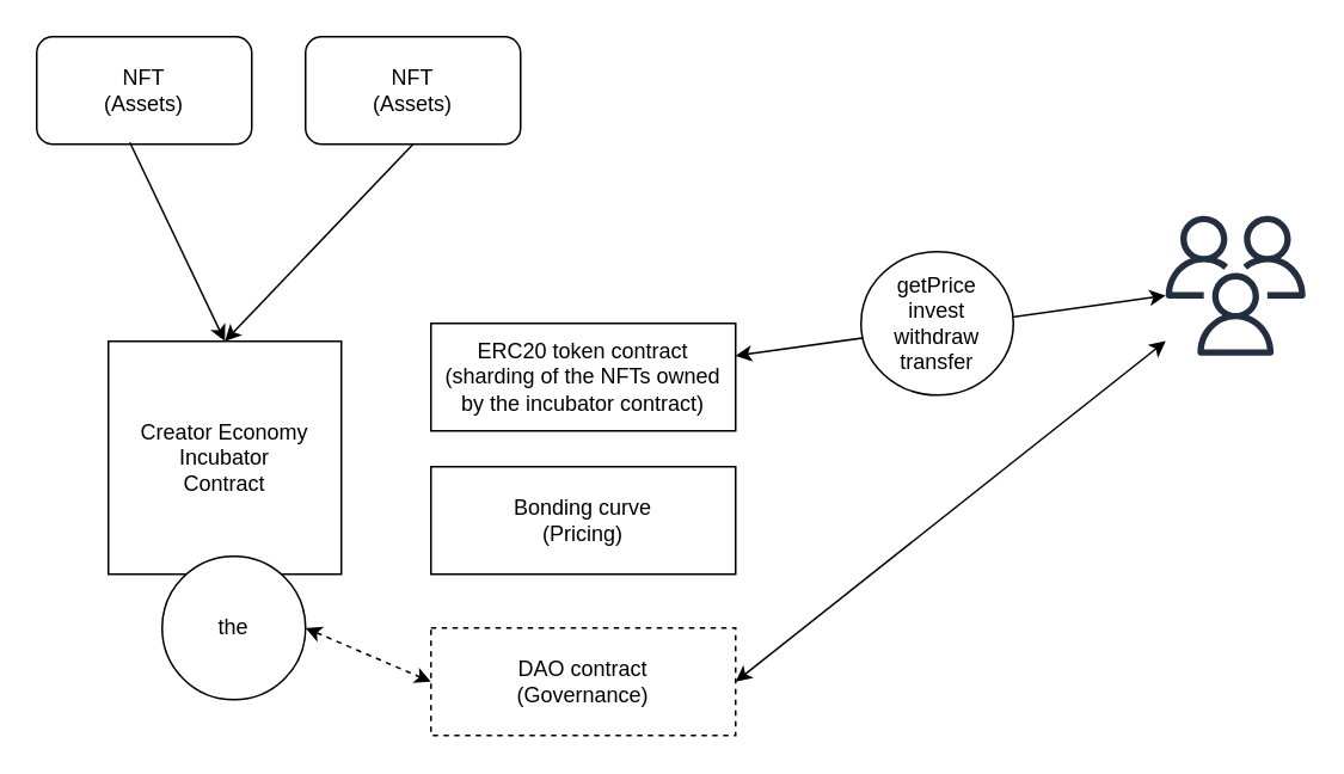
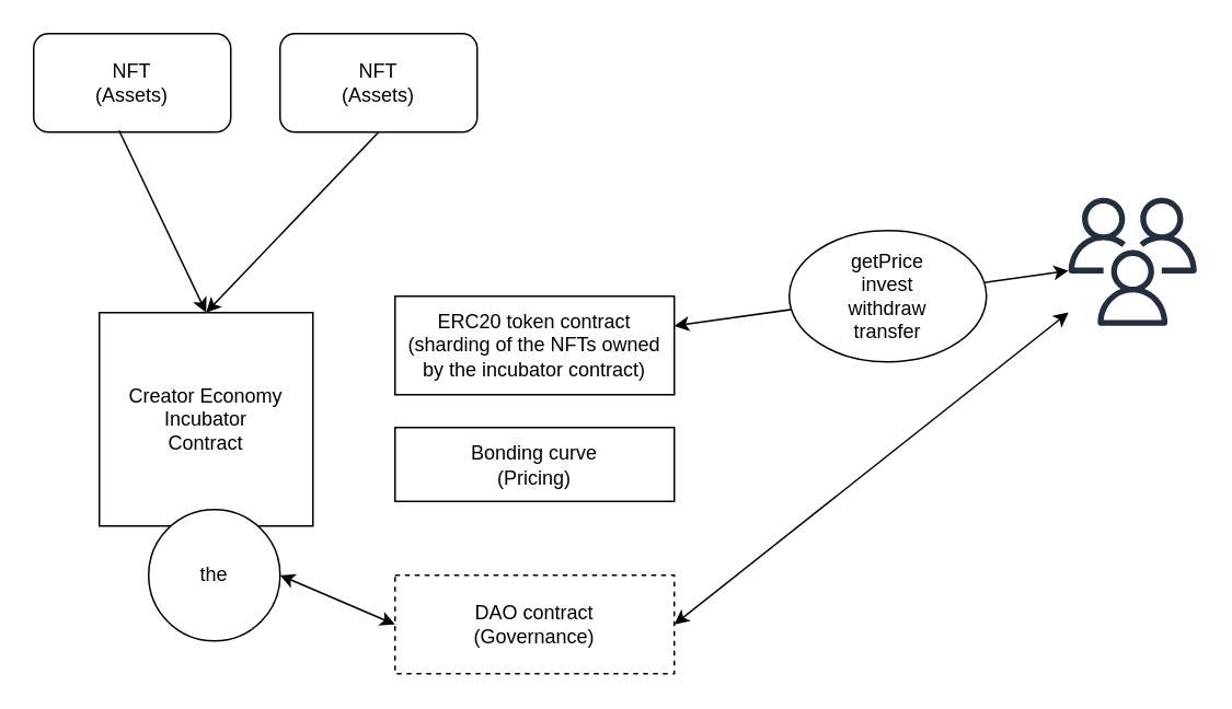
  <mxCell id="0" />
  <mxCell id="1" parent="0" />
  <mxCell id="2" value="Creator Economy Incubator&lt;br&gt;Contract" style="whiteSpace=wrap;html=1;aspect=fixed;" vertex="1" parent="1"><mxGeometry x="60" y="190" width="130" height="130" as="geometry" /></mxCell>
  <mxCell id="3" value="NFT&lt;br&gt;(Assets)" style="rounded=1;whiteSpace=wrap;html=1;" vertex="1" parent="1"><mxGeometry x="20" y="20" width="120" height="60" as="geometry" /></mxCell>
  <mxCell id="4" value="NFT&lt;br&gt;(Assets)" style="rounded=1;whiteSpace=wrap;html=1;" vertex="1" parent="1"><mxGeometry x="170" y="20" width="120" height="60" as="geometry" /></mxCell>
  <mxCell id="5" value="" style="endArrow=classic;html=1;exitX=0.433;exitY=0.983;exitDx=0;exitDy=0;exitPerimeter=0;entryX=0.5;entryY=0;entryDx=0;entryDy=0;" edge="1" parent="1" source="3" target="2"><mxGeometry width="50" height="50" relative="1" as="geometry"><mxPoint x="270" y="360" as="sourcePoint" /><mxPoint x="320" y="310" as="targetPoint" /></mxGeometry></mxCell>
  <mxCell id="6" value="" style="endArrow=classic;html=1;exitX=0.5;exitY=1;exitDx=0;exitDy=0;entryX=0.5;entryY=0;entryDx=0;entryDy=0;" edge="1" parent="1" source="4" target="2"><mxGeometry width="50" height="50" relative="1" as="geometry"><mxPoint x="270" y="360" as="sourcePoint" /><mxPoint x="320" y="310" as="targetPoint" /></mxGeometry></mxCell>
  <mxCell id="7" value="ERC20 token contract&lt;br&gt;(sharding of the NFTs owned by the incubator contract)" style="rounded=0;whiteSpace=wrap;html=1;" vertex="1" parent="1"><mxGeometry x="240" y="180" width="170" height="60" as="geometry" /></mxCell>
- <mxCell id="8" value="Bonding curve&lt;br&gt;(Pricing)" style="rounded=0;whiteSpace=wrap;html=1;" vertex="1" parent="1"><mxGeometry x="240" y="260" width="170" height="60" as="geometry" /></mxCell>
+ <mxCell id="8" value="Bonding curve&lt;br&gt;(Pricing)" style="rounded=0;whiteSpace=wrap;html=1;" vertex="1" parent="1"><mxGeometry x="240" y="260" width="170" height="45" as="geometry" /></mxCell>
  <mxCell id="9" value="DAO contract&lt;br&gt;(Governance)" style="rounded=0;whiteSpace=wrap;html=1;dashed=1;" vertex="1" parent="1"><mxGeometry x="240" y="350" width="170" height="60" as="geometry" /></mxCell>
  <mxCell id="10" value="" style="outlineConnect=0;fontColor=#232F3E;gradientColor=none;fillColor=#232F3E;strokeColor=none;dashed=0;verticalLabelPosition=bottom;verticalAlign=top;align=center;html=1;fontSize=12;fontStyle=0;aspect=fixed;pointerEvents=1;shape=mxgraph.aws4.users;" vertex="1" parent="1"><mxGeometry x="650" y="120" width="78" height="78" as="geometry" /></mxCell>
  <mxCell id="11" value="" style="endArrow=classic;startArrow=classic;html=1;" edge="1" parent="1" source="10" target="7"><mxGeometry width="50" height="50" relative="1" as="geometry"><mxPoint x="440" y="340" as="sourcePoint" /><mxPoint x="490" y="290" as="targetPoint" /></mxGeometry></mxCell>
- <mxCell id="12" value="getPrice&lt;br&gt;invest&lt;br&gt;withdraw&lt;br&gt;transfer" style="ellipse;whiteSpace=wrap;html=1;" vertex="1" parent="1"><mxGeometry x="480" y="140" width="85" height="80" as="geometry" /></mxCell>
+ <mxCell id="12" value="getPrice&lt;br&gt;invest&lt;br&gt;withdraw&lt;br&gt;transfer" style="ellipse;whiteSpace=wrap;html=1;" vertex="1" parent="1"><mxGeometry x="480" y="140" width="120" height="80" as="geometry" /></mxCell>
  <mxCell id="13" value="the" style="ellipse;whiteSpace=wrap;html=1;" vertex="1" parent="1"><mxGeometry x="90" y="310" width="80" height="80" as="geometry" /></mxCell>
  <mxCell id="14" value="" style="endArrow=classic;startArrow=classic;html=1;exitX=1;exitY=0.5;exitDx=0;exitDy=0;" edge="1" parent="1" source="9" target="10"><mxGeometry width="50" height="50" relative="1" as="geometry"><mxPoint x="490" y="320" as="sourcePoint" /><mxPoint x="540" y="270" as="targetPoint" /></mxGeometry></mxCell>
- <mxCell id="15" value="" style="endArrow=classic;startArrow=classic;html=1;entryX=1;entryY=0.5;entryDx=0;entryDy=0;exitX=0;exitY=0.5;exitDx=0;exitDy=0;dashed=1;" edge="1" parent="1" source="9" target="13"><mxGeometry width="50" height="50" relative="1" as="geometry"><mxPoint x="490" y="320" as="sourcePoint" /><mxPoint x="540" y="270" as="targetPoint" /></mxGeometry></mxCell>
+ <mxCell id="15" value="" style="endArrow=classic;startArrow=classic;html=1;entryX=1;entryY=0.5;entryDx=0;entryDy=0;exitX=0;exitY=0.5;exitDx=0;exitDy=0;" edge="1" parent="1" source="9" target="13"><mxGeometry width="50" height="50" relative="1" as="geometry"><mxPoint x="490" y="320" as="sourcePoint" /><mxPoint x="540" y="270" as="targetPoint" /></mxGeometry></mxCell>
